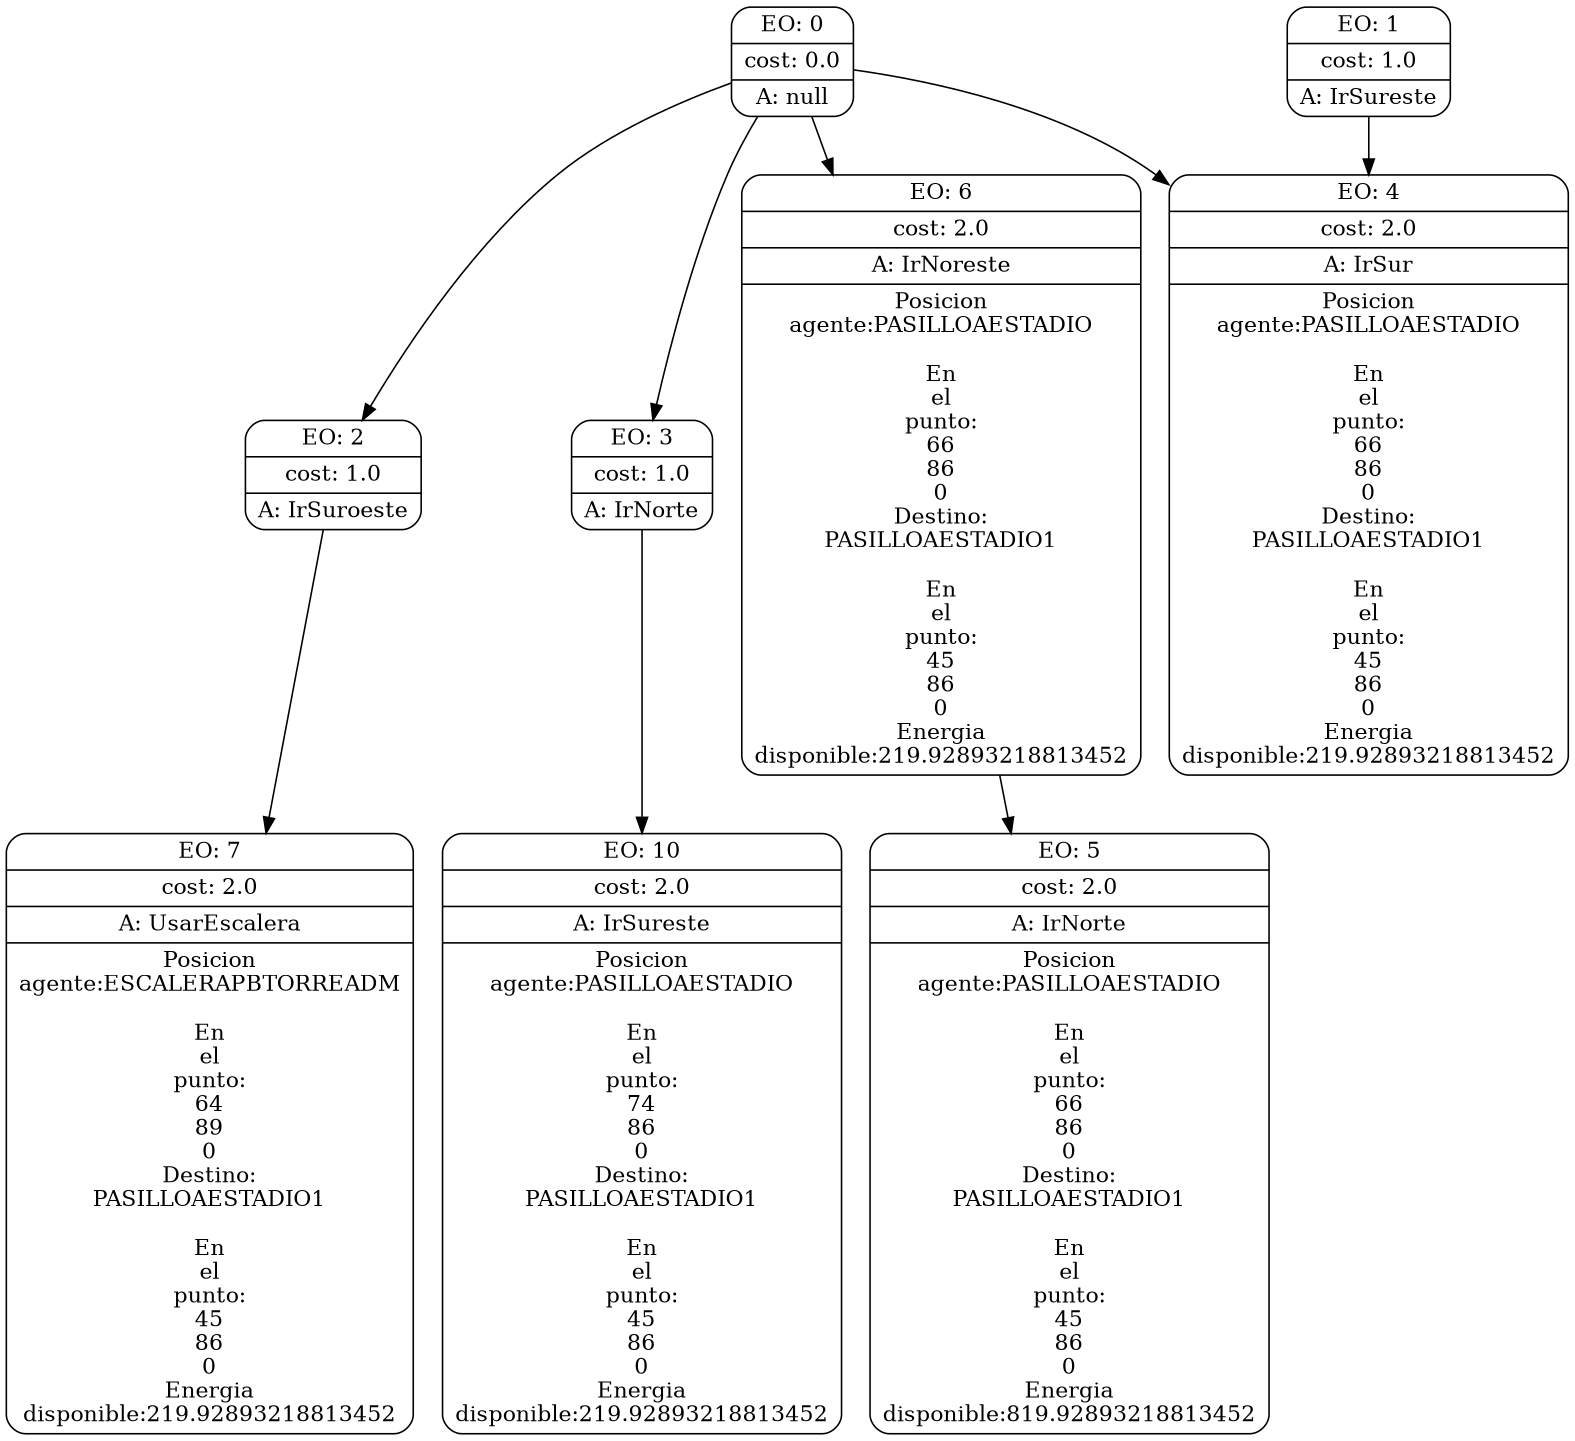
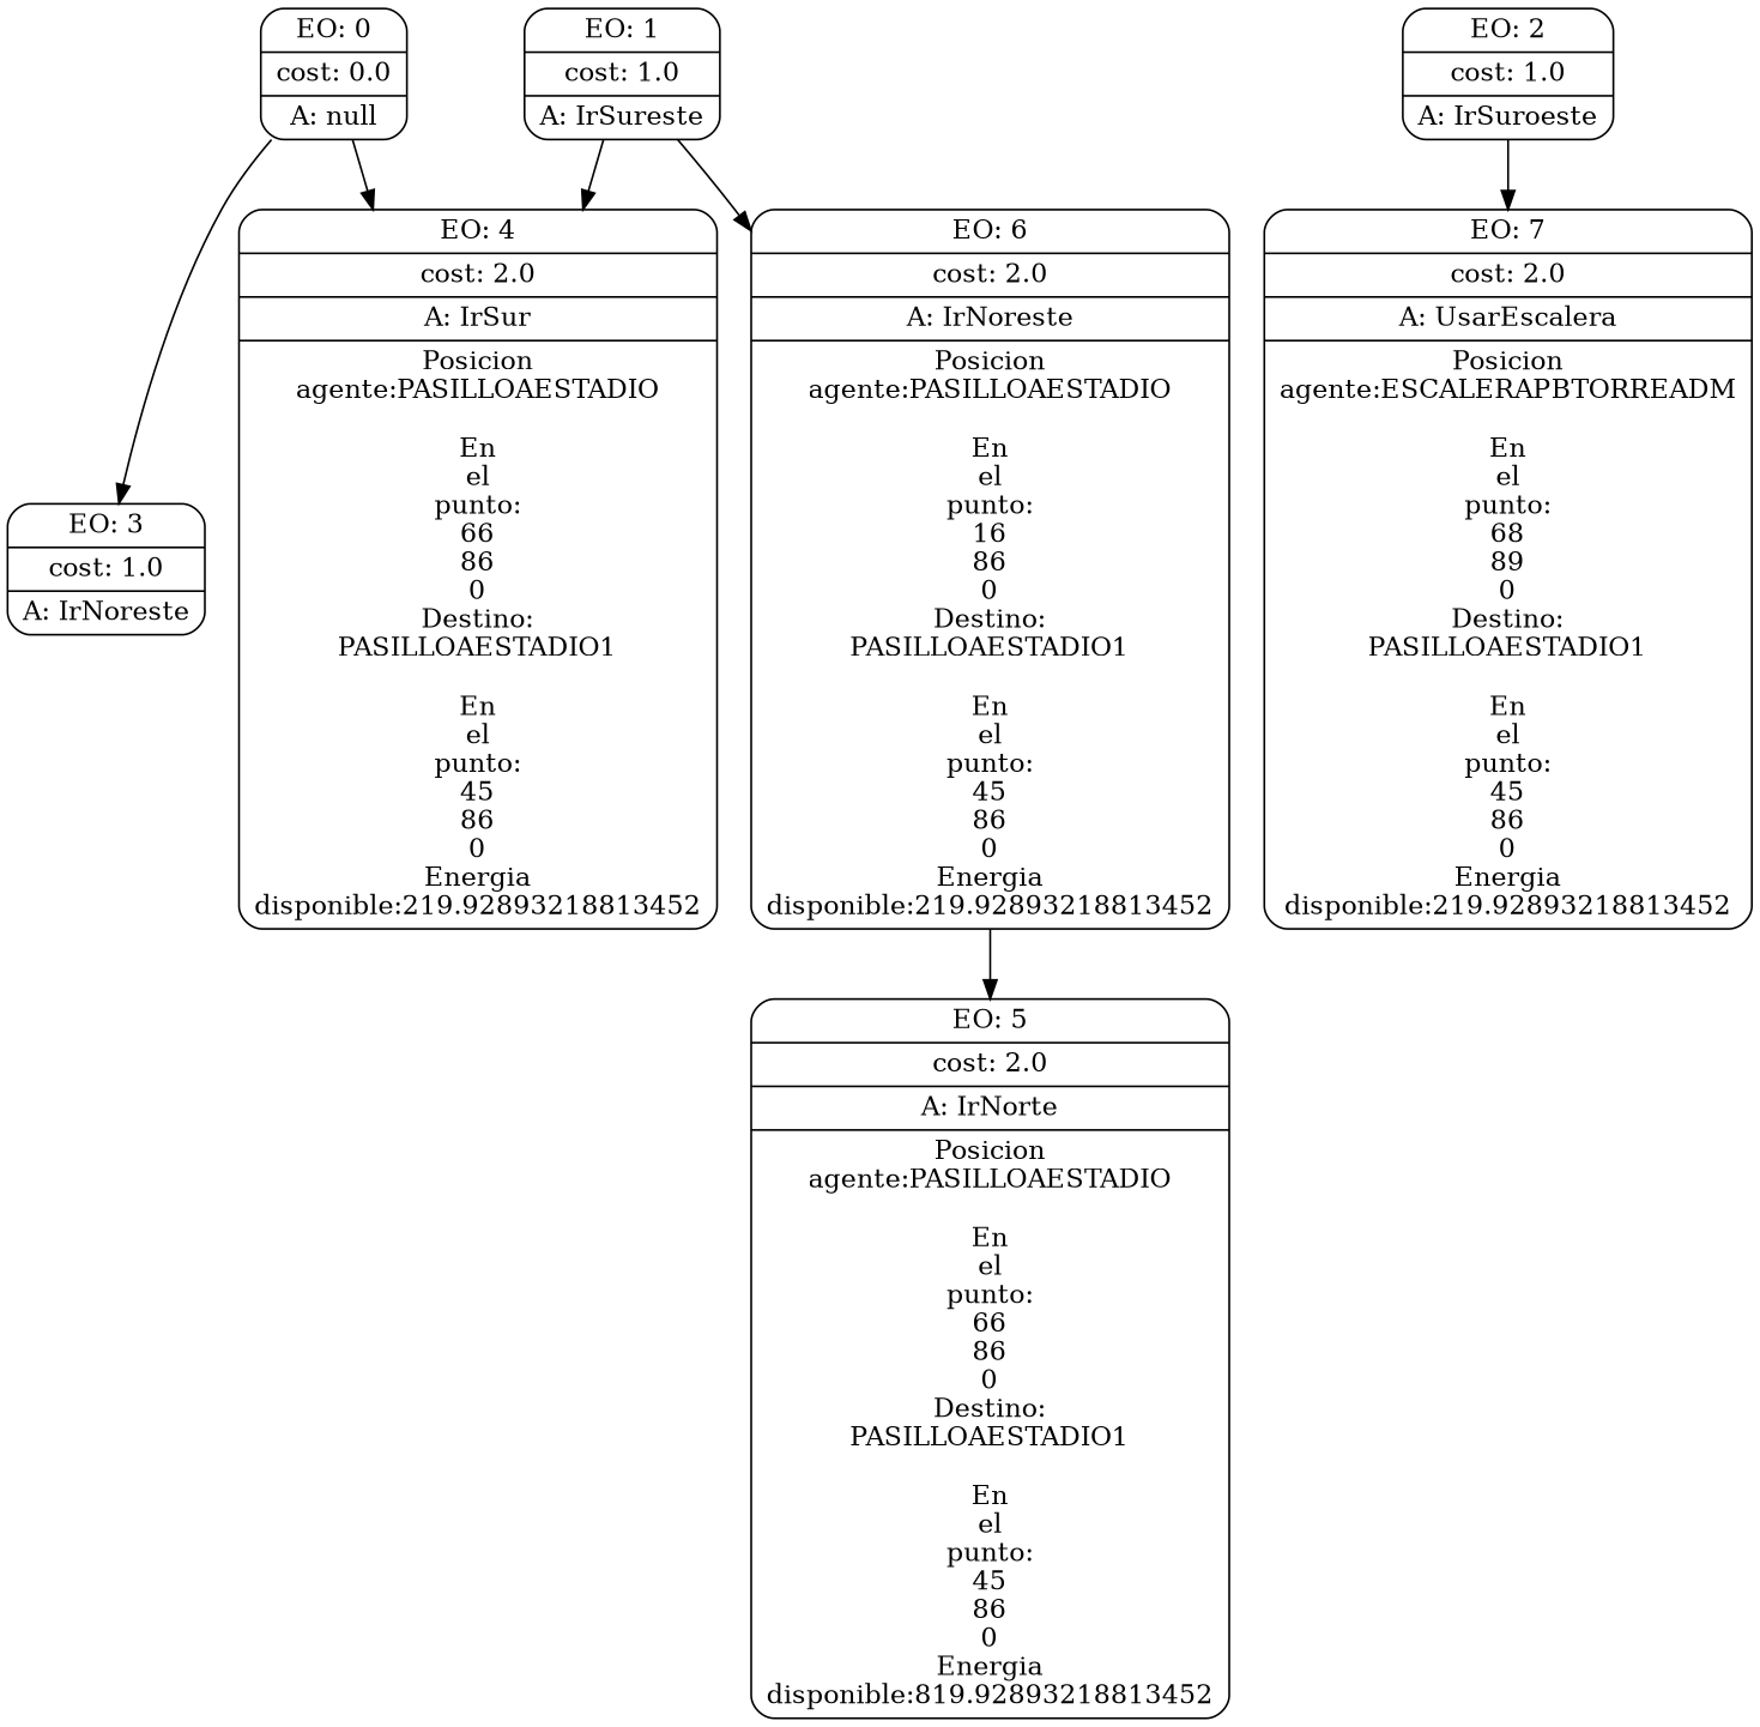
  digraph {
    node [shape=Mrecord]
    n1 [label="{EO: 0|cost: 0.0|A: null}"]
    n2 [label="{EO: 2|cost: 1.0|A: IrSuroeste}"]
-   n3 [label="{EO: 3|cost: 1.0|A: IrNorte}"]
+   n3 [label="{EO: 3|cost: 1.0|A: IrNoreste}"]
    n4 [label="{EO: 4|cost: 2.0|A: IrSur|Posicion\nagente:PASILLOAESTADIO\n\nEn\nel\npunto:\n66\n86\n0\nDestino:\nPASILLOAESTADIO1\n\nEn\nel\npunto:\n45\n86\n0\nEnergia\ndisponible:219.92893218813452\n}"]
    n5 [label="{EO: 1|cost: 1.0|A: IrSureste}"]
-   n6 [label="{EO: 6|cost: 2.0|A: IrNoreste|Posicion\nagente:PASILLOAESTADIO\n\nEn\nel\npunto:\n66\n86\n0\nDestino:\nPASILLOAESTADIO1\n\nEn\nel\npunto:\n45\n86\n0\nEnergia\ndisponible:219.92893218813452\n}"]
-   n7 [label="{EO: 7|cost: 2.0|A: UsarEscalera|Posicion\nagente:ESCALERAPBTORREADM\n\nEn\nel\npunto:\n64\n89\n0\nDestino:\nPASILLOAESTADIO1\n\nEn\nel\npunto:\n45\n86\n0\nEnergia\ndisponible:219.92893218813452\n}"]
-   n8 [label="{EO: 10|cost: 2.0|A: IrSureste|Posicion\nagente:PASILLOAESTADIO\n\nEn\nel\npunto:\n74\n86\n0\nDestino:\nPASILLOAESTADIO1\n\nEn\nel\npunto:\n45\n86\n0\nEnergia\ndisponible:219.92893218813452\n}"]
+   n6 [label="{EO: 6|cost: 2.0|A: IrNoreste|Posicion\nagente:PASILLOAESTADIO\n\nEn\nel\npunto:\n16\n86\n0\nDestino:\nPASILLOAESTADIO1\n\nEn\nel\npunto:\n45\n86\n0\nEnergia\ndisponible:219.92893218813452\n}"]
+   n7 [label="{EO: 7|cost: 2.0|A: UsarEscalera|Posicion\nagente:ESCALERAPBTORREADM\n\nEn\nel\npunto:\n68\n89\n0\nDestino:\nPASILLOAESTADIO1\n\nEn\nel\npunto:\n45\n86\n0\nEnergia\ndisponible:219.92893218813452\n}"]
    n9 [label="{EO: 5|cost: 2.0|A: IrNorte|Posicion\nagente:PASILLOAESTADIO\n\nEn\nel\npunto:\n66\n86\n0\nDestino:\nPASILLOAESTADIO1\n\nEn\nel\npunto:\n45\n86\n0\nEnergia\ndisponible:819.92893218813452\n}"]
-   n1 -> n2
    n1 -> n3
    n1 -> n4
    n2 -> n7
-   n3 -> n8
    n5 -> n4
-   n1 -> n6
+   n5 -> n6
    n6 -> n9
  }
